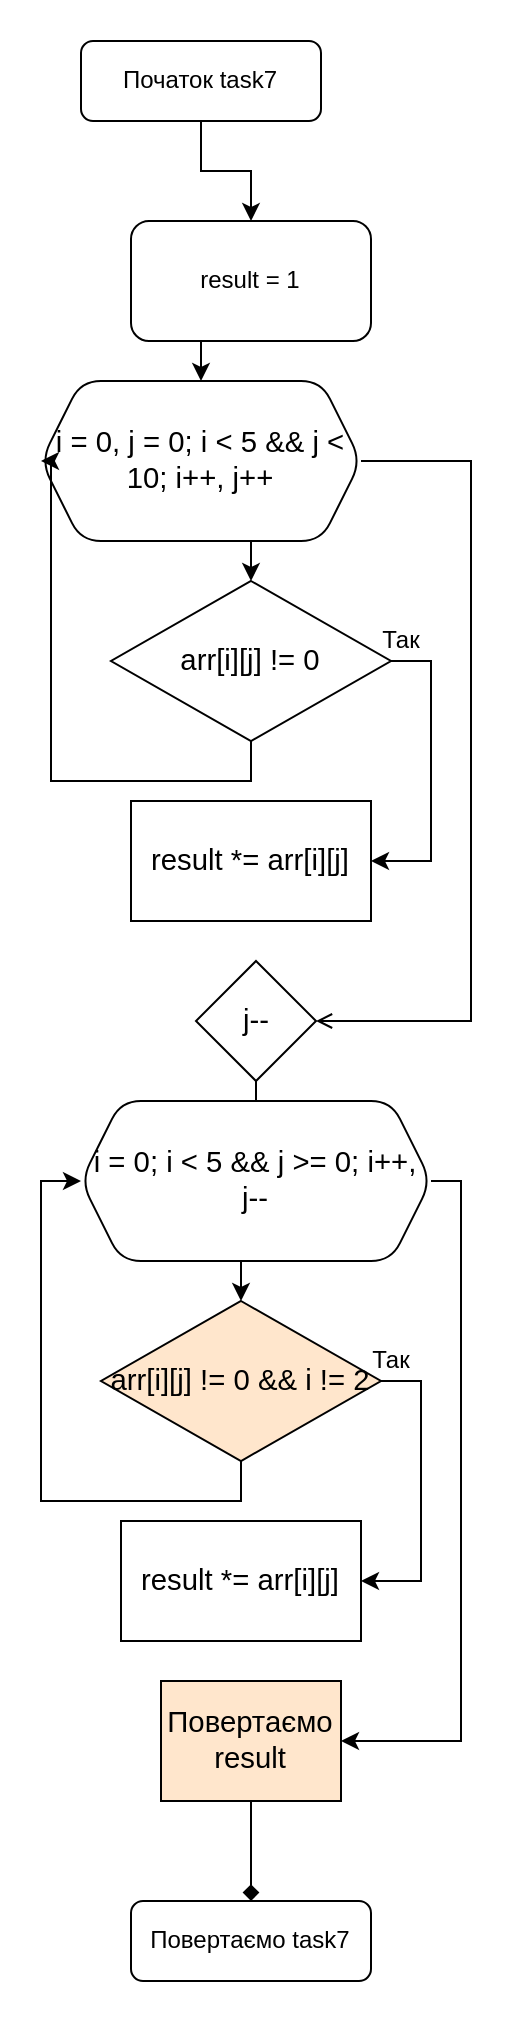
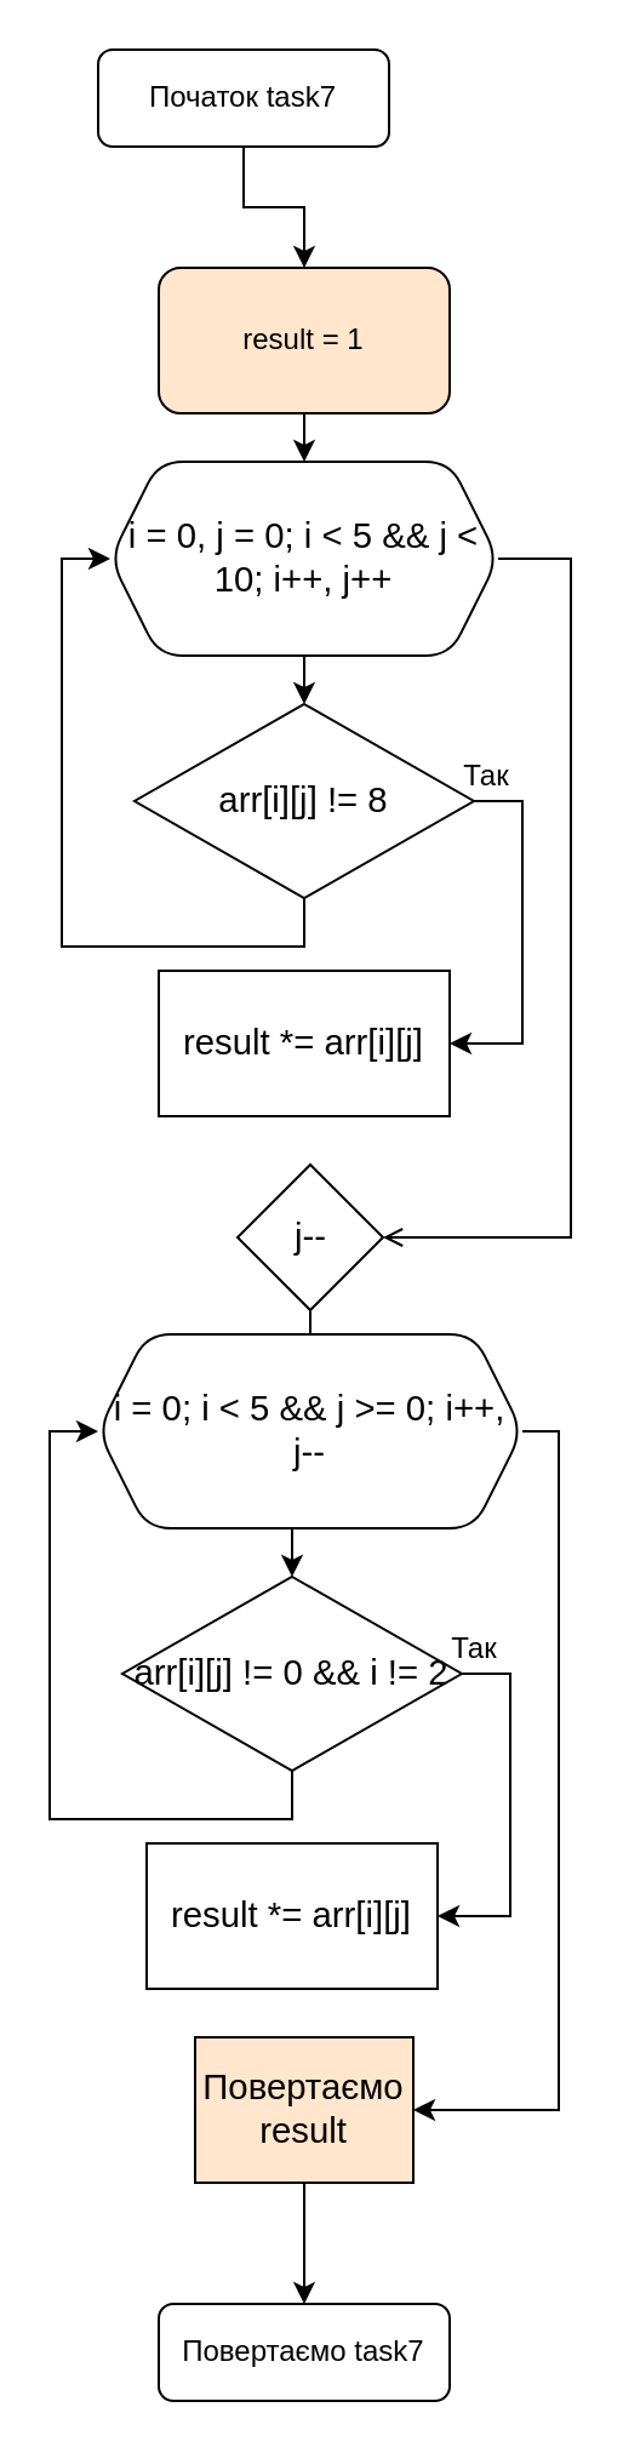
  <mxCell id="0" />
  <mxCell id="1" parent="0" />
  <mxCell id="2" value="" style="edgeStyle=orthogonalEdgeStyle;rounded=0;orthogonalLoop=1;jettySize=auto;html=1;" edge="1" parent="1" source="3" target="6"><mxGeometry relative="1" as="geometry" /></mxCell>
  <mxCell id="3" value="Початок task7" style="rounded=1;whiteSpace=wrap;html=1;fontSize=12;glass=0;strokeWidth=1;shadow=0;" vertex="1" parent="1"><mxGeometry x="40" y="20" width="120" height="40" as="geometry" /></mxCell>
  <mxCell id="4" value="Повертаємо task7" style="rounded=1;whiteSpace=wrap;html=1;fontSize=12;glass=0;strokeWidth=1;shadow=0;" vertex="1" parent="1"><mxGeometry x="65" y="950" width="120" height="40" as="geometry" /></mxCell>
  <mxCell id="5" style="edgeStyle=orthogonalEdgeStyle;rounded=0;orthogonalLoop=1;jettySize=auto;html=1;exitX=0.5;exitY=1;exitDx=0;exitDy=0;entryX=0.5;entryY=0;entryDx=0;entryDy=0;" edge="1" parent="1" source="6" target="9"><mxGeometry relative="1" as="geometry" /></mxCell>
- <mxCell id="6" value="result = 1" style="whiteSpace=wrap;html=1;rounded=1;shadow=0;strokeWidth=1;glass=0;" vertex="1" parent="1"><mxGeometry x="65" y="110" width="120" height="60" as="geometry" /></mxCell>
+ <mxCell id="6" value="result = 1" style="whiteSpace=wrap;html=1;rounded=1;shadow=0;strokeWidth=1;glass=0;fillColor=#ffe6cc;" vertex="1" parent="1"><mxGeometry x="65" y="110" width="120" height="60" as="geometry" /></mxCell>
  <mxCell id="7" style="edgeStyle=orthogonalEdgeStyle;rounded=0;orthogonalLoop=1;jettySize=auto;html=1;exitX=0.5;exitY=1;exitDx=0;exitDy=0;entryX=0.5;entryY=0;entryDx=0;entryDy=0;" edge="1" parent="1" source="9" target="12"><mxGeometry relative="1" as="geometry" /></mxCell>
  <mxCell id="8" style="edgeStyle=orthogonalEdgeStyle;rounded=0;orthogonalLoop=1;jettySize=auto;html=1;exitX=1;exitY=0.5;exitDx=0;exitDy=0;entryX=1;entryY=0.5;entryDx=0;entryDy=0;endArrow=open;" edge="1" parent="1" source="9" target="16"><mxGeometry relative="1" as="geometry"><mxPoint x="225" y="530" as="targetPoint" /><Array as="points"><mxPoint x="235" y="230" /><mxPoint x="235" y="510" /></Array></mxGeometry></mxCell>
- <mxCell id="9" value="&lt;span id=&quot;docs-internal-guid-25e1819d-7fff-422b-7b6f-2cff01256281&quot;&gt;&lt;span style=&quot;font-size: 11pt ; font-family: &amp;#34;calibri&amp;#34; , sans-serif ; background-color: transparent ; vertical-align: baseline&quot;&gt;i = 0, j = 0; i &amp;lt; 5 &amp;amp;&amp;amp; j &amp;lt; 10; i++, j++&lt;/span&gt;&lt;/span&gt;" style="shape=hexagon;perimeter=hexagonPerimeter2;whiteSpace=wrap;html=1;fixedSize=1;rounded=1;shadow=0;strokeWidth=1;glass=0;" vertex="1" parent="1"><mxGeometry x="20" y="190" width="160" height="80" as="geometry" /></mxCell>
+ <mxCell id="9" value="&lt;span id=&quot;docs-internal-guid-25e1819d-7fff-422b-7b6f-2cff01256281&quot;&gt;&lt;span style=&quot;font-size: 11pt ; font-family: &amp;#34;calibri&amp;#34; , sans-serif ; background-color: transparent ; vertical-align: baseline&quot;&gt;i = 0, j = 0; i &amp;lt; 5 &amp;amp;&amp;amp; j &amp;lt; 10; i++, j++&lt;/span&gt;&lt;/span&gt;" style="shape=hexagon;perimeter=hexagonPerimeter2;whiteSpace=wrap;html=1;fixedSize=1;rounded=1;shadow=0;strokeWidth=1;glass=0;" vertex="1" parent="1"><mxGeometry x="45" y="190" width="160" height="80" as="geometry" /></mxCell>
  <mxCell id="10" style="edgeStyle=orthogonalEdgeStyle;rounded=0;orthogonalLoop=1;jettySize=auto;html=1;exitX=1;exitY=0.5;exitDx=0;exitDy=0;entryX=1;entryY=0.5;entryDx=0;entryDy=0;" edge="1" parent="1" source="12" target="13"><mxGeometry relative="1" as="geometry" /></mxCell>
  <mxCell id="11" style="edgeStyle=orthogonalEdgeStyle;rounded=0;orthogonalLoop=1;jettySize=auto;html=1;exitX=0.5;exitY=1;exitDx=0;exitDy=0;entryX=0;entryY=0.5;entryDx=0;entryDy=0;" edge="1" parent="1" source="12" target="9"><mxGeometry relative="1" as="geometry"><mxPoint x="5" y="220" as="targetPoint" /><Array as="points"><mxPoint x="125" y="390" /><mxPoint x="25" y="390" /><mxPoint x="25" y="230" /></Array></mxGeometry></mxCell>
- <mxCell id="12" value="&lt;span id=&quot;docs-internal-guid-4a6a43c9-7fff-c754-63f9-47b5ffd4f0da&quot;&gt;&lt;span style=&quot;font-size: 11pt ; font-family: &amp;#34;calibri&amp;#34; , sans-serif ; background-color: transparent ; vertical-align: baseline&quot;&gt;arr[i][j] != 0&lt;/span&gt;&lt;/span&gt;" style="rhombus;whiteSpace=wrap;html=1;" vertex="1" parent="1"><mxGeometry x="55" y="290" width="140" height="80" as="geometry" /></mxCell>
+ <mxCell id="12" value="&lt;span id=&quot;docs-internal-guid-4a6a43c9-7fff-c754-63f9-47b5ffd4f0da&quot;&gt;&lt;span style=&quot;font-size: 11pt ; font-family: &amp;#34;calibri&amp;#34; , sans-serif ; background-color: transparent ; vertical-align: baseline&quot;&gt;arr[i][j] != 8&lt;/span&gt;&lt;/span&gt;" style="rhombus;whiteSpace=wrap;html=1;" vertex="1" parent="1"><mxGeometry x="55" y="290" width="140" height="80" as="geometry" /></mxCell>
  <mxCell id="13" value="&lt;span id=&quot;docs-internal-guid-af5f77f7-7fff-0d30-5415-8791c1c46da2&quot;&gt;&lt;span style=&quot;font-size: 11pt ; font-family: &amp;#34;calibri&amp;#34; , sans-serif ; background-color: transparent ; vertical-align: baseline&quot;&gt;result *= arr[i][j]&lt;/span&gt;&lt;/span&gt;" style="whiteSpace=wrap;html=1;" vertex="1" parent="1"><mxGeometry x="65" y="400" width="120" height="60" as="geometry" /></mxCell>
  <mxCell id="14" value="Так" style="text;html=1;align=center;verticalAlign=middle;resizable=0;points=[];autosize=1;" vertex="1" parent="1"><mxGeometry x="185" y="310" width="30" height="20" as="geometry" /></mxCell>
  <mxCell id="15" style="edgeStyle=orthogonalEdgeStyle;rounded=0;orthogonalLoop=1;jettySize=auto;html=1;exitX=0.5;exitY=1;exitDx=0;exitDy=0;entryX=0.5;entryY=0;entryDx=0;entryDy=0;endArrow=none;" edge="1" parent="1" source="16" target="19"><mxGeometry relative="1" as="geometry" /></mxCell>
  <mxCell id="16" value="&lt;font face=&quot;calibri, sans-serif&quot;&gt;&lt;span style=&quot;font-size: 14.667px&quot;&gt;j--&lt;/span&gt;&lt;/font&gt;" style="rhombus;whiteSpace=wrap;html=1;" vertex="1" parent="1"><mxGeometry x="97.5" y="480" width="60" height="60" as="geometry" /></mxCell>
  <mxCell id="17" style="edgeStyle=orthogonalEdgeStyle;rounded=0;orthogonalLoop=1;jettySize=auto;html=1;exitX=0.5;exitY=1;exitDx=0;exitDy=0;entryX=0.5;entryY=0;entryDx=0;entryDy=0;" edge="1" parent="1" source="19" target="22"><mxGeometry relative="1" as="geometry" /></mxCell>
  <mxCell id="18" style="edgeStyle=orthogonalEdgeStyle;rounded=0;orthogonalLoop=1;jettySize=auto;html=1;exitX=1;exitY=0.5;exitDx=0;exitDy=0;entryX=1;entryY=0.5;entryDx=0;entryDy=0;" edge="1" parent="1" source="19" target="26"><mxGeometry relative="1" as="geometry"><mxPoint x="220" y="890" as="targetPoint" /><Array as="points"><mxPoint x="230" y="590" /><mxPoint x="230" y="870" /></Array></mxGeometry></mxCell>
  <mxCell id="19" value="&lt;span id=&quot;docs-internal-guid-9694fd03-7fff-acd4-9553-d5849c345ecb&quot;&gt;&lt;span style=&quot;font-size: 11pt ; font-family: &amp;#34;calibri&amp;#34; , sans-serif ; background-color: transparent ; vertical-align: baseline&quot;&gt;i = 0; i &amp;lt; 5 &amp;amp;&amp;amp; j &amp;gt;= 0; i++, j--&lt;/span&gt;&lt;/span&gt;" style="shape=hexagon;perimeter=hexagonPerimeter2;whiteSpace=wrap;html=1;fixedSize=1;rounded=1;shadow=0;strokeWidth=1;glass=0;" vertex="1" parent="1"><mxGeometry x="40" y="550" width="175" height="80" as="geometry" /></mxCell>
  <mxCell id="20" style="edgeStyle=orthogonalEdgeStyle;rounded=0;orthogonalLoop=1;jettySize=auto;html=1;exitX=1;exitY=0.5;exitDx=0;exitDy=0;entryX=1;entryY=0.5;entryDx=0;entryDy=0;" edge="1" parent="1" source="22" target="23"><mxGeometry relative="1" as="geometry" /></mxCell>
  <mxCell id="21" style="edgeStyle=orthogonalEdgeStyle;rounded=0;orthogonalLoop=1;jettySize=auto;html=1;exitX=0.5;exitY=1;exitDx=0;exitDy=0;entryX=0;entryY=0.5;entryDx=0;entryDy=0;" edge="1" parent="1" source="22" target="19"><mxGeometry relative="1" as="geometry"><mxPoint x="0" y="580" as="targetPoint" /><Array as="points"><mxPoint x="120" y="750" /><mxPoint x="20" y="750" /><mxPoint x="20" y="590" /></Array></mxGeometry></mxCell>
- <mxCell id="22" value="&lt;span id=&quot;docs-internal-guid-8fd484f7-7fff-844b-ec18-6d30a6384207&quot;&gt;&lt;span style=&quot;font-size: 11pt ; font-family: &amp;#34;calibri&amp;#34; , sans-serif ; background-color: transparent ; vertical-align: baseline&quot;&gt;arr[i][j] != 0 &amp;amp;&amp;amp; i != 2&lt;/span&gt;&lt;/span&gt;" style="rhombus;whiteSpace=wrap;html=1;fillColor=#ffe6cc;" vertex="1" parent="1"><mxGeometry x="50" y="650" width="140" height="80" as="geometry" /></mxCell>
+ <mxCell id="22" value="&lt;span id=&quot;docs-internal-guid-8fd484f7-7fff-844b-ec18-6d30a6384207&quot;&gt;&lt;span style=&quot;font-size: 11pt ; font-family: &amp;#34;calibri&amp;#34; , sans-serif ; background-color: transparent ; vertical-align: baseline&quot;&gt;arr[i][j] != 0 &amp;amp;&amp;amp; i != 2&lt;/span&gt;&lt;/span&gt;" style="rhombus;whiteSpace=wrap;html=1;" vertex="1" parent="1"><mxGeometry x="50" y="650" width="140" height="80" as="geometry" /></mxCell>
  <mxCell id="23" value="&lt;span id=&quot;docs-internal-guid-af5f77f7-7fff-0d30-5415-8791c1c46da2&quot;&gt;&lt;span style=&quot;font-size: 11pt ; font-family: &amp;#34;calibri&amp;#34; , sans-serif ; background-color: transparent ; vertical-align: baseline&quot;&gt;result *= arr[i][j]&lt;/span&gt;&lt;/span&gt;" style="whiteSpace=wrap;html=1;" vertex="1" parent="1"><mxGeometry x="60" y="760" width="120" height="60" as="geometry" /></mxCell>
  <mxCell id="24" value="Так" style="text;html=1;align=center;verticalAlign=middle;resizable=0;points=[];autosize=1;" vertex="1" parent="1"><mxGeometry x="180" y="670" width="30" height="20" as="geometry" /></mxCell>
- <mxCell id="25" style="edgeStyle=orthogonalEdgeStyle;rounded=0;orthogonalLoop=1;jettySize=auto;html=1;exitX=0.5;exitY=1;exitDx=0;exitDy=0;entryX=0.5;entryY=0;entryDx=0;entryDy=0;endArrow=diamond;" edge="1" parent="1" source="26" target="4"><mxGeometry relative="1" as="geometry" /></mxCell>
+ <mxCell id="25" style="edgeStyle=orthogonalEdgeStyle;rounded=0;orthogonalLoop=1;jettySize=auto;html=1;exitX=0.5;exitY=1;exitDx=0;exitDy=0;entryX=0.5;entryY=0;entryDx=0;entryDy=0;" edge="1" parent="1" source="26" target="4"><mxGeometry relative="1" as="geometry" /></mxCell>
  <mxCell id="26" value="&lt;font face=&quot;calibri, sans-serif&quot;&gt;&lt;span style=&quot;font-size: 14.667px&quot;&gt;Повертаємо result&lt;/span&gt;&lt;/font&gt;" style="rounded=0;whiteSpace=wrap;html=1;fillColor=#ffe6cc;" vertex="1" parent="1"><mxGeometry x="80" y="840" width="90" height="60" as="geometry" /></mxCell>
